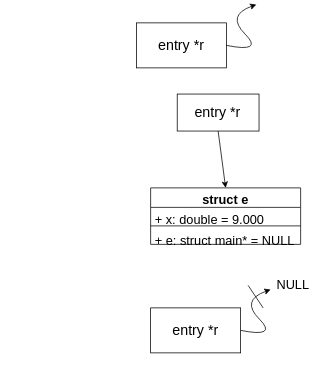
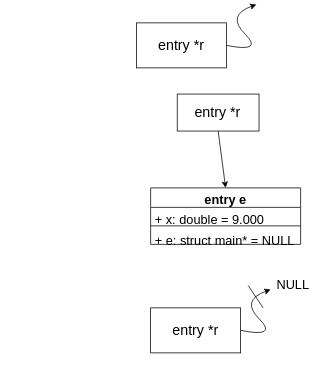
  <mxCell id="0" />
  <mxCell id="1" parent="0" />
  <mxCell id="2" value="" style="group" parent="1" connectable="0" vertex="1"><mxGeometry x="31" y="20" width="320" height="70" as="geometry" /></mxCell>
  <mxCell id="3" value="" style="group" parent="2" connectable="0" vertex="1"><mxGeometry x="140" width="180" height="70" as="geometry" /></mxCell>
  <mxCell id="4" value="entry *r" style="rounded=0;whiteSpace=wrap;html=1;fontSize=19;" parent="3" vertex="1"><mxGeometry x="10" y="10" width="120" height="60" as="geometry" /></mxCell>
  <mxCell id="5" value="" style="curved=1;endArrow=classic;html=1;rounded=0;exitX=1;exitY=0.5;exitDx=0;exitDy=0;" parent="3" source="4" edge="1"><mxGeometry width="50" height="50" relative="1" as="geometry"><mxPoint x="130" y="50" as="sourcePoint" /><mxPoint x="170" y="-14.444" as="targetPoint" /><Array as="points"><mxPoint x="180" y="50" /><mxPoint x="130" /></Array></mxGeometry></mxCell>
  <mxCell id="6" value="" style="group" parent="1" connectable="0" vertex="1"><mxGeometry x="20" y="120" width="370" height="240" as="geometry" /></mxCell>
  <mxCell id="7" value="" style="group" parent="6" connectable="0" vertex="1"><mxGeometry x="170" y="4.898" width="200" height="235.102" as="geometry" /></mxCell>
- <mxCell id="8" value="struct e&lt;br&gt;" style="swimlane;fontStyle=1;align=center;verticalAlign=top;childLayout=stackLayout;horizontal=1;startSize=26;horizontalStack=0;resizeParent=1;resizeParentMax=0;resizeLast=0;collapsible=1;marginBottom=0;whiteSpace=wrap;html=1;fontSize=17;" parent="7" vertex="1"><mxGeometry x="10" y="125.107" width="200" height="75.322" as="geometry" /></mxCell>
+ <mxCell id="8" value="entry e&lt;br&gt;" style="swimlane;fontStyle=1;align=center;verticalAlign=top;childLayout=stackLayout;horizontal=1;startSize=26;horizontalStack=0;resizeParent=1;resizeParentMax=0;resizeLast=0;collapsible=1;marginBottom=0;whiteSpace=wrap;html=1;fontSize=17;" parent="7" vertex="1"><mxGeometry x="10" y="125.107" width="200" height="75.322" as="geometry" /></mxCell>
  <mxCell id="9" value="+ x: double = 9.000" style="text;strokeColor=none;fillColor=none;align=left;verticalAlign=top;spacingLeft=4;spacingRight=4;overflow=hidden;rotatable=0;points=[[0,0.5],[1,0.5]];portConstraint=eastwest;whiteSpace=wrap;html=1;fontSize=17;" parent="8" vertex="1"><mxGeometry y="26" width="200" height="21.373" as="geometry" /></mxCell>
  <mxCell id="10" value="" style="line;strokeWidth=1;fillColor=none;align=left;verticalAlign=middle;spacingTop=-1;spacingLeft=3;spacingRight=3;rotatable=0;labelPosition=right;points=[];portConstraint=eastwest;strokeColor=inherit;fontSize=17;" parent="8" vertex="1"><mxGeometry y="47.373" width="200" height="6.576" as="geometry" /></mxCell>
  <mxCell id="11" value="+ e: struct main* = NULL&lt;br&gt;" style="text;strokeColor=none;fillColor=none;align=left;verticalAlign=top;spacingLeft=4;spacingRight=4;overflow=hidden;rotatable=0;points=[[0,0.5],[1,0.5]];portConstraint=eastwest;whiteSpace=wrap;html=1;fontSize=17;" parent="8" vertex="1"><mxGeometry y="53.949" width="200" height="21.373" as="geometry" /></mxCell>
  <mxCell id="12" value="entry *r" style="rounded=0;whiteSpace=wrap;html=1;fontSize=19;" parent="7" vertex="1"><mxGeometry x="45.455" width="109.091" height="49.322" as="geometry" /></mxCell>
  <mxCell id="13" value="" style="endArrow=classic;html=1;rounded=0;exitX=0.5;exitY=1;exitDx=0;exitDy=0;entryX=0.5;entryY=0;entryDx=0;entryDy=0;" parent="7" source="12" target="8" edge="1"><mxGeometry width="50" height="50" relative="1" as="geometry"><mxPoint x="200" y="172.627" as="sourcePoint" /><mxPoint x="100" y="125.102" as="targetPoint" /></mxGeometry></mxCell>
  <mxCell id="14" value="" style="group" parent="1" connectable="0" vertex="1"><mxGeometry x="190" y="400" width="180" height="70" as="geometry" /></mxCell>
  <mxCell id="15" value="entry *r" style="rounded=0;whiteSpace=wrap;html=1;fontSize=19;" parent="14" vertex="1"><mxGeometry x="10" y="10" width="120" height="60" as="geometry" /></mxCell>
  <mxCell id="16" value="" style="curved=1;endArrow=classic;html=1;rounded=0;exitX=1;exitY=0.5;exitDx=0;exitDy=0;" parent="14" source="15" edge="1"><mxGeometry width="50" height="50" relative="1" as="geometry"><mxPoint x="130" y="50" as="sourcePoint" /><mxPoint x="170" y="-14.444" as="targetPoint" /><Array as="points"><mxPoint x="180" y="50" /><mxPoint x="130" /></Array></mxGeometry></mxCell>
  <mxCell id="17" value="NULL" style="text;html=1;strokeColor=none;fillColor=none;align=center;verticalAlign=middle;whiteSpace=wrap;rounded=0;fontSize=17;" parent="1" vertex="1"><mxGeometry x="360" y="360" width="60" height="40" as="geometry" /></mxCell>
  <mxCell id="18" value="" style="endArrow=none;html=1;" edge="1" parent="1"><mxGeometry width="50" height="50" relative="1" as="geometry"><mxPoint x="330" y="380" as="sourcePoint" /><mxPoint x="350" y="410" as="targetPoint" /></mxGeometry></mxCell>
